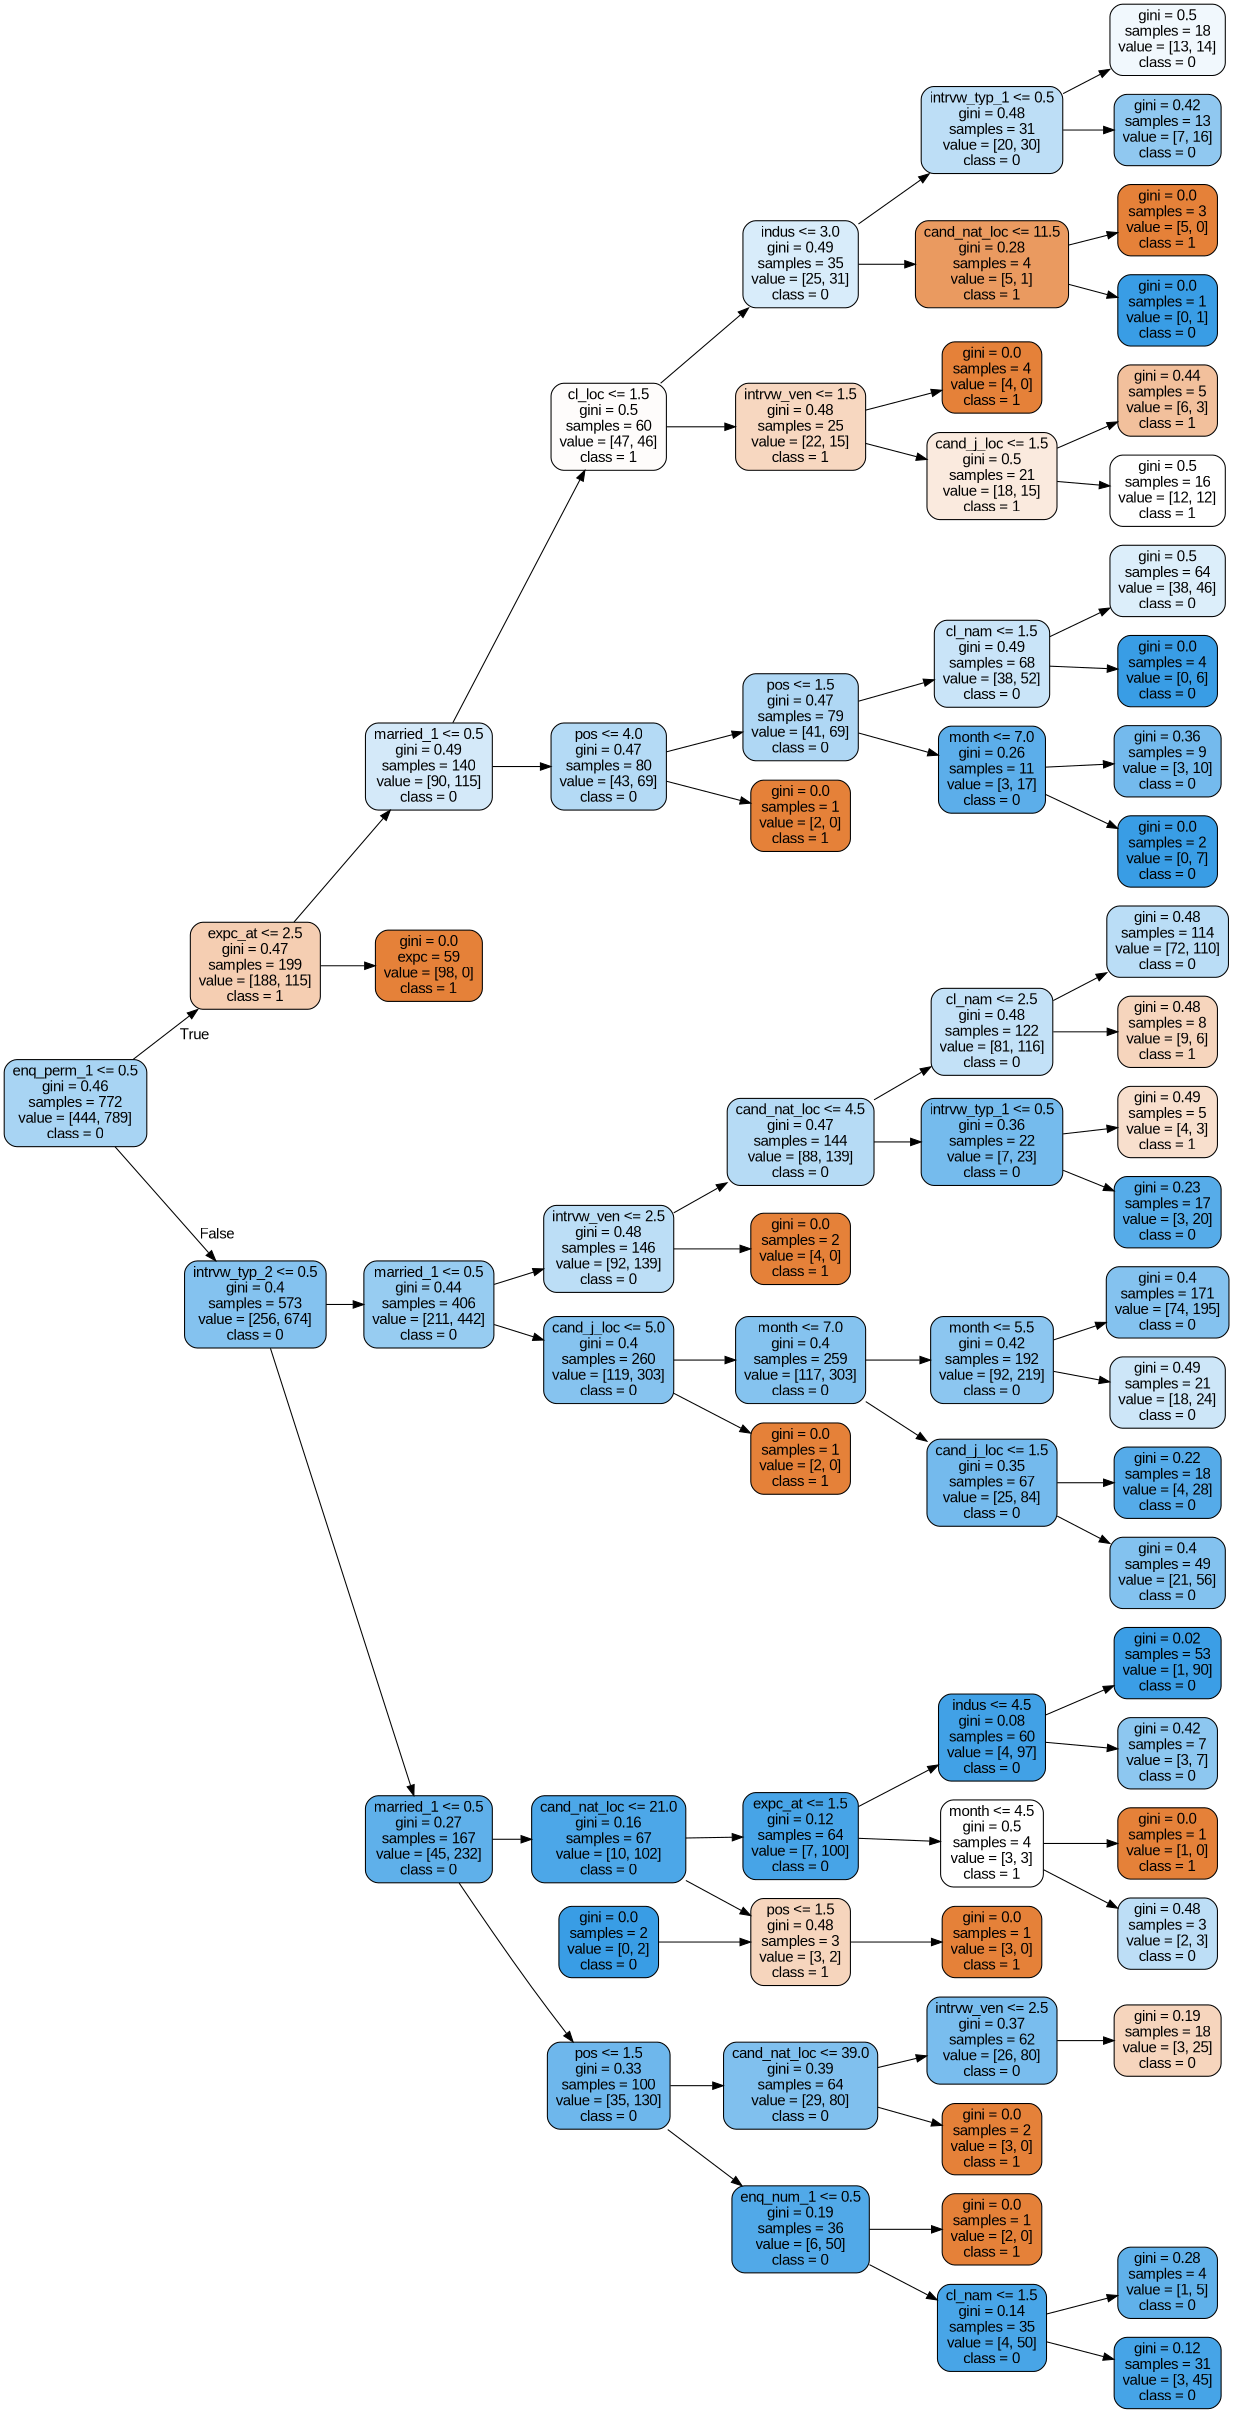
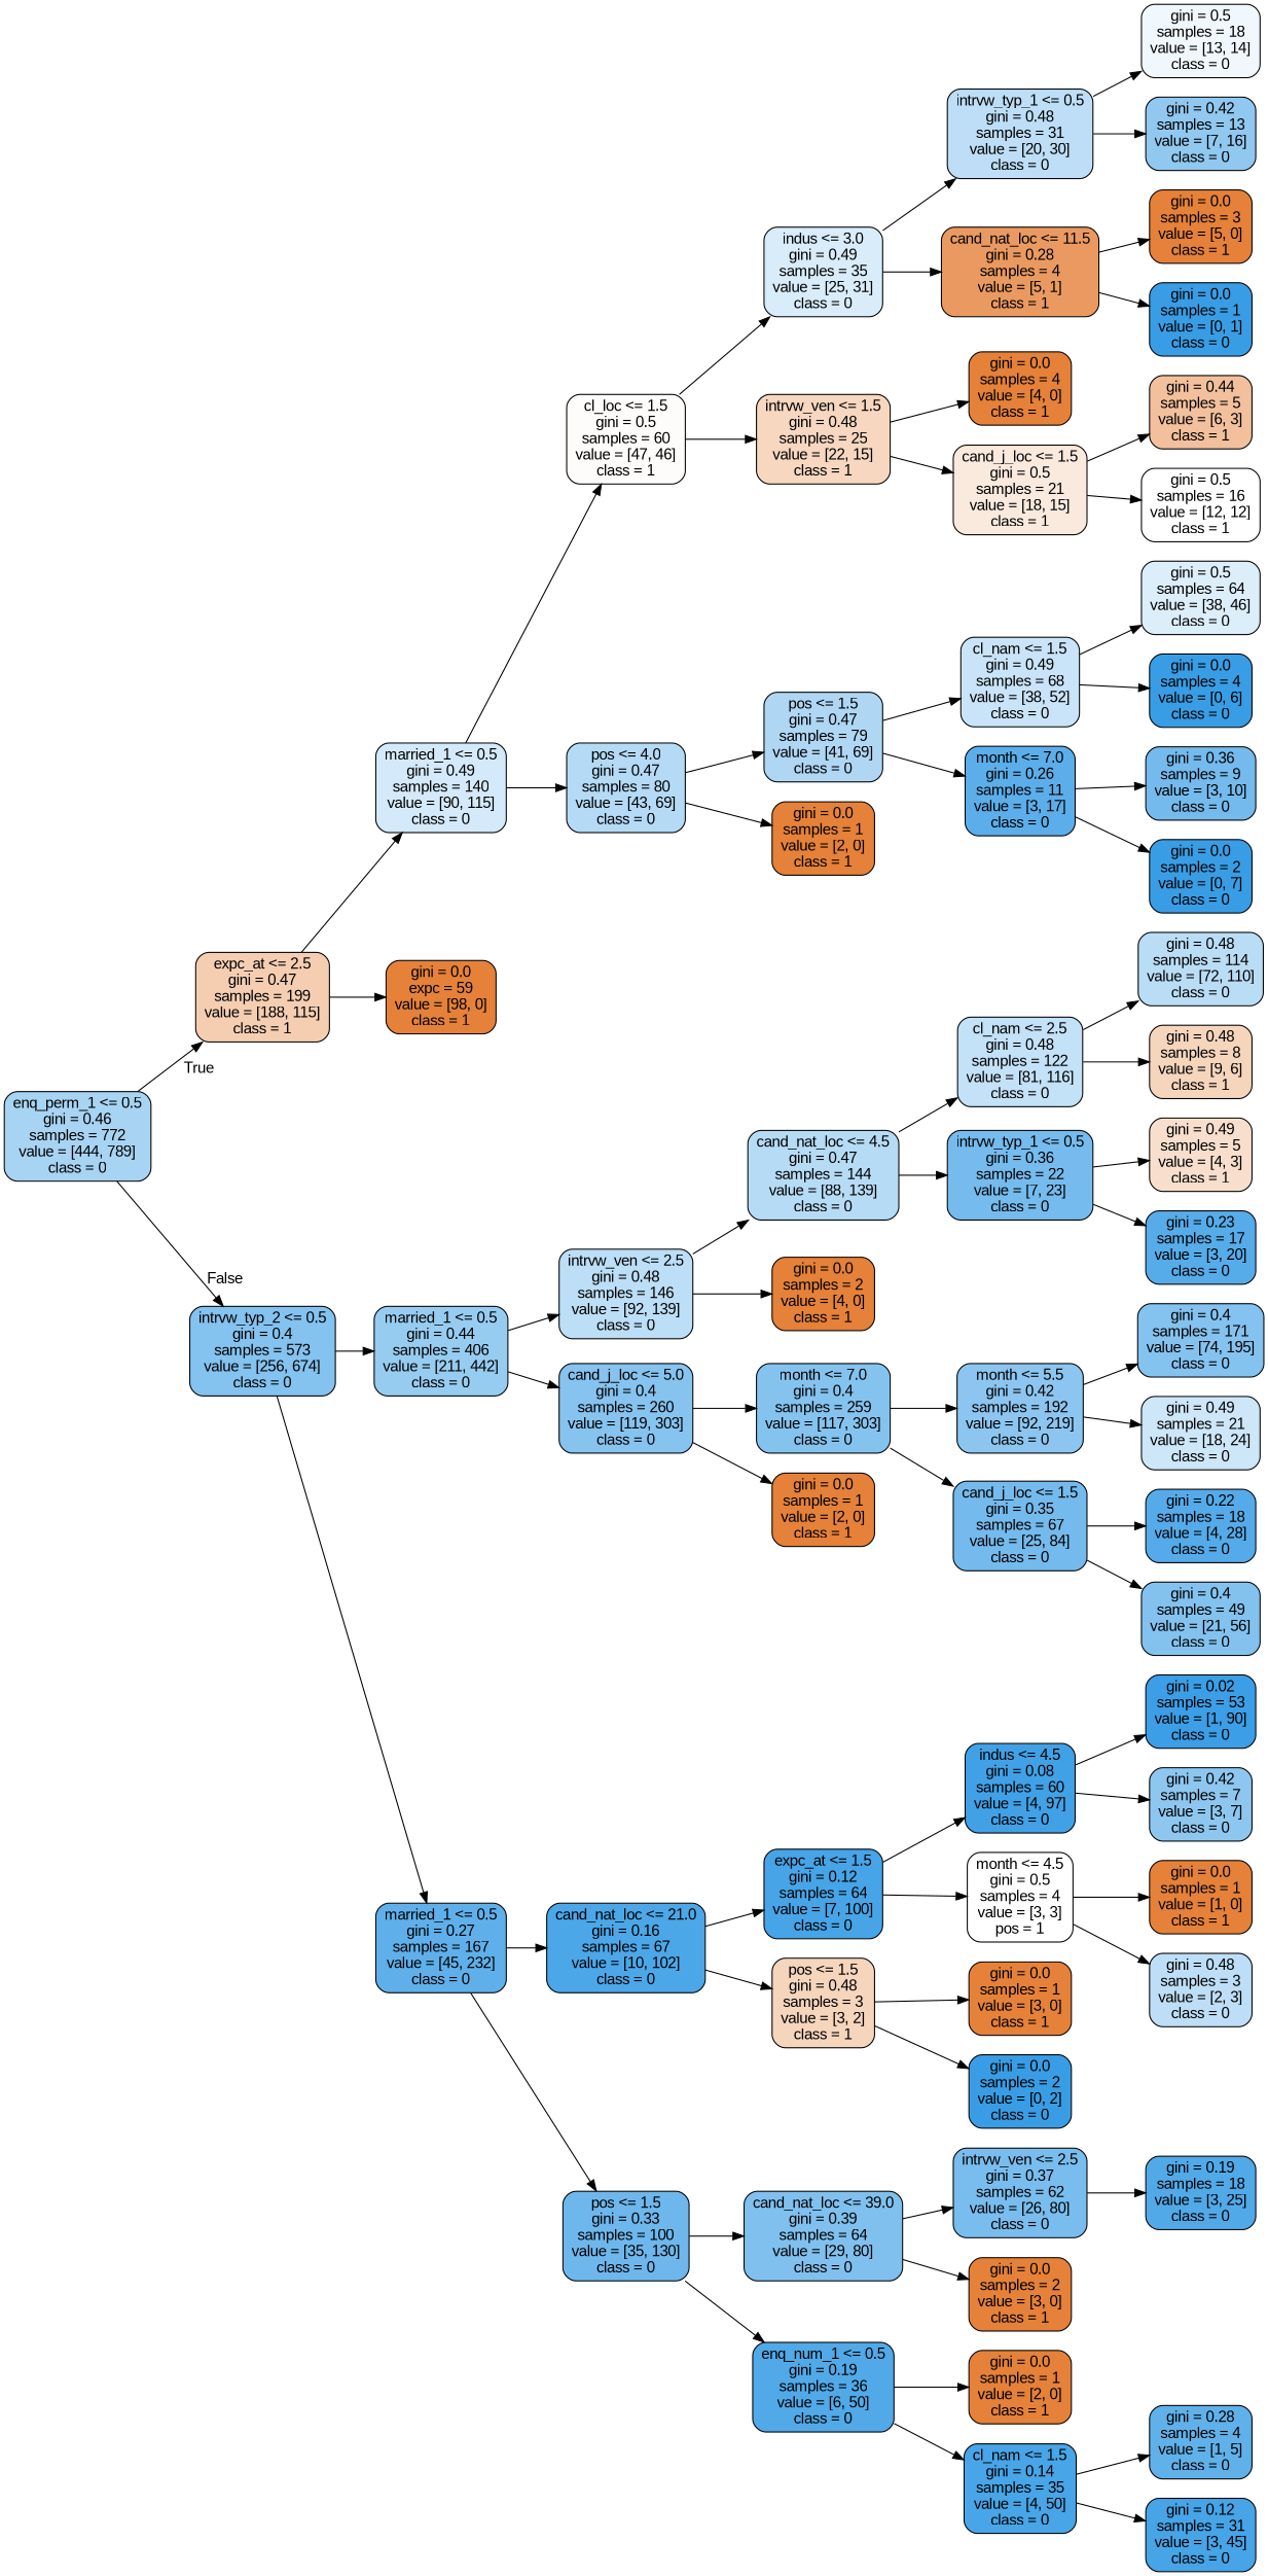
  digraph {
    fontname="Liberation Sans"
    rankdir=LR
    node [color=black fillcolor="#e58139ff" fontname="Liberation Sans" shape=box style="filled, rounded"]
    edge [fontname="Liberation Sans"]
    n1 [fillcolor="#399de570" label="enq_perm_1 <= 0.5\ngini = 0.46\nsamples = 772\nvalue = [444, 789]\nclass = 0"]
    n2 [fillcolor="#e5813963" label="expc_at <= 2.5\ngini = 0.47\nsamples = 199\nvalue = [188, 115]\nclass = 1"]
    n3 [fillcolor="#399de59e" label="intrvw_typ_2 <= 0.5\ngini = 0.4\nsamples = 573\nvalue = [256, 674]\nclass = 0"]
    n4 [fillcolor="#399de537" label="married_1 <= 0.5\ngini = 0.49\nsamples = 140\nvalue = [90, 115]\nclass = 0"]
    n5 [label="gini = 0.0\nexpc = 59\nvalue = [98, 0]\nclass = 1"]
    n6 [fillcolor="#399de585" label="married_1 <= 0.5\ngini = 0.44\nsamples = 406\nvalue = [211, 442]\nclass = 0"]
    n7 [fillcolor="#399de5ce" label="married_1 <= 0.5\ngini = 0.27\nsamples = 167\nvalue = [45, 232]\nclass = 0"]
    n8 [fillcolor="#e5813905" label="cl_loc <= 1.5\ngini = 0.5\nsamples = 60\nvalue = [47, 46]\nclass = 1"]
    n9 [fillcolor="#399de560" label="pos <= 4.0\ngini = 0.47\nsamples = 80\nvalue = [43, 69]\nclass = 0"]
    n10 [fillcolor="#399de531" label="indus <= 3.0\ngini = 0.49\nsamples = 35\nvalue = [25, 31]\nclass = 0"]
    n11 [fillcolor="#e5813951" label="intrvw_ven <= 1.5\ngini = 0.48\nsamples = 25\nvalue = [22, 15]\nclass = 1"]
    n12 [fillcolor="#399de567" label="pos <= 1.5\ngini = 0.47\nsamples = 79\nvalue = [41, 69]\nclass = 0"]
    n13 [label="gini = 0.0\nsamples = 1\nvalue = [2, 0]\nclass = 1"]
    n14 [fillcolor="#399de555" label="intrvw_typ_1 <= 0.5\ngini = 0.48\nsamples = 31\nvalue = [20, 30]\nclass = 0"]
    n15 [fillcolor="#e58139cc" label="cand_nat_loc <= 11.5\ngini = 0.28\nsamples = 4\nvalue = [5, 1]\nclass = 1"]
    n16 [label="gini = 0.0\nsamples = 4\nvalue = [4, 0]\nclass = 1"]
    n17 [fillcolor="#e581392a" label="cand_j_loc <= 1.5\ngini = 0.5\nsamples = 21\nvalue = [18, 15]\nclass = 1"]
    n18 [fillcolor="#399de512" label="gini = 0.5\nsamples = 18\nvalue = [13, 14]\nclass = 0"]
    n19 [fillcolor="#399de58f" label="gini = 0.42\nsamples = 13\nvalue = [7, 16]\nclass = 0"]
    n20 [label="gini = 0.0\nsamples = 3\nvalue = [5, 0]\nclass = 1"]
    n21 [fillcolor="#399de5ff" label="gini = 0.0\nsamples = 1\nvalue = [0, 1]\nclass = 0"]
    n22 [fillcolor="#e581397f" label="gini = 0.44\nsamples = 5\nvalue = [6, 3]\nclass = 1"]
    n23 [fillcolor="#e5813900" label="gini = 0.5\nsamples = 16\nvalue = [12, 12]\nclass = 1"]
    n24 [fillcolor="#399de545" label="cl_nam <= 1.5\ngini = 0.49\nsamples = 68\nvalue = [38, 52]\nclass = 0"]
    n25 [fillcolor="#399de5d2" label="month <= 7.0\ngini = 0.26\nsamples = 11\nvalue = [3, 17]\nclass = 0"]
    n26 [fillcolor="#399de52c" label="gini = 0.5\nsamples = 64\nvalue = [38, 46]\nclass = 0"]
    n27 [fillcolor="#399de5ff" label="gini = 0.0\nsamples = 4\nvalue = [0, 6]\nclass = 0"]
    n28 [fillcolor="#399de5b3" label="gini = 0.36\nsamples = 9\nvalue = [3, 10]\nclass = 0"]
    n29 [fillcolor="#399de5ff" label="gini = 0.0\nsamples = 2\nvalue = [0, 7]\nclass = 0"]
    n30 [fillcolor="#399de556" label="intrvw_ven <= 2.5\ngini = 0.48\nsamples = 146\nvalue = [92, 139]\nclass = 0"]
    n31 [fillcolor="#399de59b" label="cand_j_loc <= 5.0\ngini = 0.4\nsamples = 260\nvalue = [119, 303]\nclass = 0"]
    n32 [fillcolor="#399de5e6" label="cand_nat_loc <= 21.0\ngini = 0.16\nsamples = 67\nvalue = [10, 102]\nclass = 0"]
    n33 [fillcolor="#399de5ba" label="pos <= 1.5\ngini = 0.33\nsamples = 100\nvalue = [35, 130]\nclass = 0"]
    n34 [fillcolor="#399de55e" label="cand_nat_loc <= 4.5\ngini = 0.47\nsamples = 144\nvalue = [88, 139]\nclass = 0"]
    n35 [label="gini = 0.0\nsamples = 2\nvalue = [4, 0]\nclass = 1"]
    n36 [fillcolor="#399de59d" label="month <= 7.0\ngini = 0.4\nsamples = 259\nvalue = [117, 303]\nclass = 0"]
    n37 [label="gini = 0.0\nsamples = 1\nvalue = [2, 0]\nclass = 1"]
    n38 [fillcolor="#399de54d" label="cl_nam <= 2.5\ngini = 0.48\nsamples = 122\nvalue = [81, 116]\nclass = 0"]
    n39 [fillcolor="#399de5b1" label="intrvw_typ_1 <= 0.5\ngini = 0.36\nsamples = 22\nvalue = [7, 23]\nclass = 0"]
    n40 [fillcolor="#399de558" label="gini = 0.48\nsamples = 114\nvalue = [72, 110]\nclass = 0"]
    n41 [fillcolor="#e5813955" label="gini = 0.48\nsamples = 8\nvalue = [9, 6]\nclass = 1"]
    n42 [fillcolor="#e5813940" label="gini = 0.49\nsamples = 5\nvalue = [4, 3]\nclass = 1"]
    n43 [fillcolor="#399de5d9" label="gini = 0.23\nsamples = 17\nvalue = [3, 20]\nclass = 0"]
    n44 [fillcolor="#399de594" label="month <= 5.5\ngini = 0.42\nsamples = 192\nvalue = [92, 219]\nclass = 0"]
    n45 [fillcolor="#399de5b3" label="cand_j_loc <= 1.5\ngini = 0.35\nsamples = 67\nvalue = [25, 84]\nclass = 0"]
    n46 [fillcolor="#399de59e" label="gini = 0.4\nsamples = 171\nvalue = [74, 195]\nclass = 0"]
    n47 [fillcolor="#399de540" label="gini = 0.49\nsamples = 21\nvalue = [18, 24]\nclass = 0"]
    n48 [fillcolor="#399de5db" label="gini = 0.22\nsamples = 18\nvalue = [4, 28]\nclass = 0"]
    n49 [fillcolor="#399de59f" label="gini = 0.4\nsamples = 49\nvalue = [21, 56]\nclass = 0"]
    n50 [fillcolor="#399de5ed" label="expc_at <= 1.5\ngini = 0.12\nsamples = 64\nvalue = [7, 100]\nclass = 0"]
    n51 [fillcolor="#e5813955" label="pos <= 1.5\ngini = 0.48\nsamples = 3\nvalue = [3, 2]\nclass = 1"]
    n52 [fillcolor="#399de5a3" label="cand_nat_loc <= 39.0\ngini = 0.39\nsamples = 64\nvalue = [29, 80]\nclass = 0"]
    n53 [fillcolor="#399de5e0" label="enq_num_1 <= 0.5\ngini = 0.19\nsamples = 36\nvalue = [6, 50]\nclass = 0"]
    n54 [fillcolor="#399de5f4" label="indus <= 4.5\ngini = 0.08\nsamples = 60\nvalue = [4, 97]\nclass = 0"]
-   n55 [fillcolor="#e5813900" label="month <= 4.5\ngini = 0.5\nsamples = 4\nvalue = [3, 3]\nclass = 1"]
+   n55 [fillcolor="#e5813900" label="month <= 4.5\ngini = 0.5\nsamples = 4\nvalue = [3, 3]\npos = 1"]
    n56 [label="gini = 0.0\nsamples = 1\nvalue = [3, 0]\nclass = 1"]
    n57 [fillcolor="#399de5ff" label="gini = 0.0\nsamples = 2\nvalue = [0, 2]\nclass = 0"]
    n58 [fillcolor="#399de5fc" label="gini = 0.02\nsamples = 53\nvalue = [1, 90]\nclass = 0"]
    n59 [fillcolor="#399de592" label="gini = 0.42\nsamples = 7\nvalue = [3, 7]\nclass = 0"]
    n60 [label="gini = 0.0\nsamples = 1\nvalue = [1, 0]\nclass = 1"]
    n61 [fillcolor="#399de555" label="gini = 0.48\nsamples = 3\nvalue = [2, 3]\nclass = 0"]
    n62 [fillcolor="#399de5ac" label="intrvw_ven <= 2.5\ngini = 0.37\nsamples = 62\nvalue = [26, 80]\nclass = 0"]
    n63 [label="gini = 0.0\nsamples = 2\nvalue = [3, 0]\nclass = 1"]
    n64 [label="gini = 0.0\nsamples = 1\nvalue = [2, 0]\nclass = 1"]
    n65 [fillcolor="#399de5eb" label="cl_nam <= 1.5\ngini = 0.14\nsamples = 35\nvalue = [4, 50]\nclass = 0"]
-   n66 [fillcolor="#e5813955" label="gini = 0.19\nsamples = 18\nvalue = [3, 25]\nclass = 0"]
+   n66 [fillcolor="#399de5e0" label="gini = 0.19\nsamples = 18\nvalue = [3, 25]\nclass = 0"]
    n67 [fillcolor="#399de5cc" label="gini = 0.28\nsamples = 4\nvalue = [1, 5]\nclass = 0"]
    n68 [fillcolor="#399de5ee" label="gini = 0.12\nsamples = 31\nvalue = [3, 45]\nclass = 0"]
    n1 -> n2 [headlabel=True labelangle=45 labeldistance=2.5]
    n1 -> n3 [headlabel=False labelangle=-45 labeldistance=2.5]
    n2 -> n4
    n2 -> n5
    n3 -> n6
    n3 -> n7
    n4 -> n8
    n4 -> n9
    n6 -> n30
    n6 -> n31
    n7 -> n32
    n7 -> n33
    n8 -> n10
    n8 -> n11
    n9 -> n12
    n9 -> n13
    n10 -> n14
    n10 -> n15
    n11 -> n16
    n11 -> n17
    n12 -> n24
    n12 -> n25
    n14 -> n18
    n14 -> n19
    n15 -> n20
    n15 -> n21
    n17 -> n22
    n17 -> n23
    n24 -> n26
    n24 -> n27
    n25 -> n28
    n25 -> n29
    n30 -> n34
    n30 -> n35
    n31 -> n36
    n31 -> n37
    n32 -> n50
    n32 -> n51
    n33 -> n52
    n33 -> n53
    n34 -> n38
    n34 -> n39
    n36 -> n44
    n36 -> n45
    n38 -> n40
    n38 -> n41
    n39 -> n42
    n39 -> n43
    n44 -> n46
    n44 -> n47
    n45 -> n48
    n45 -> n49
    n50 -> n54
    n50 -> n55
    n51 -> n56
-   n57 -> n51
+   n51 -> n57
    n52 -> n62
    n52 -> n63
    n53 -> n64
    n53 -> n65
    n54 -> n58
    n54 -> n59
    n55 -> n60
    n55 -> n61
    n62 -> n66
    n65 -> n67
    n65 -> n68
  }
